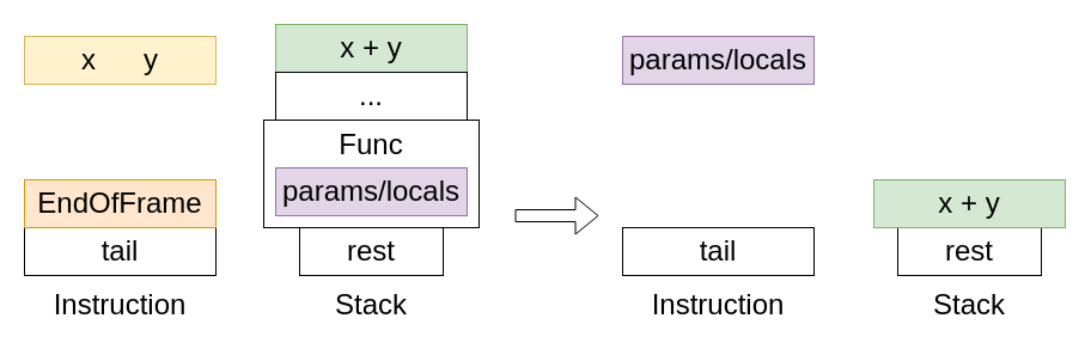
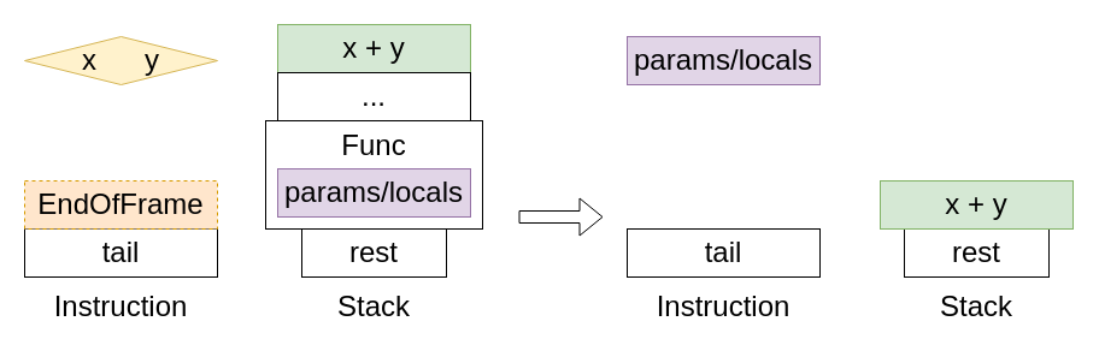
  <mxCell id="0" />
  <mxCell id="1" parent="0" />
  <mxCell id="2" value="Instruction" style="text;html=1;align=center;verticalAlign=middle;whiteSpace=wrap;rounded=0;fontSize=24;" parent="1" vertex="1"><mxGeometry x="530" y="240" width="140" height="30" as="geometry" /></mxCell>
  <mxCell id="3" value="Stack" style="text;html=1;align=center;verticalAlign=middle;whiteSpace=wrap;rounded=0;fontSize=24;" parent="1" vertex="1"><mxGeometry x="770" y="240" width="80" height="30" as="geometry" /></mxCell>
  <mxCell id="4" value="" style="shape=flexArrow;endArrow=classic;html=1;rounded=0;" parent="1" edge="1"><mxGeometry width="50" height="50" relative="1" as="geometry"><mxPoint x="430" y="180" as="sourcePoint" /><mxPoint x="500" y="180" as="targetPoint" /></mxGeometry></mxCell>
  <mxCell id="5" value="rest" style="rounded=0;whiteSpace=wrap;html=1;fontSize=24;" parent="1" vertex="1"><mxGeometry x="750" y="190" width="120" height="40" as="geometry" /></mxCell>
  <mxCell id="6" value="Func" style="rounded=0;whiteSpace=wrap;html=1;fontSize=24;verticalAlign=top;" parent="1" vertex="1"><mxGeometry x="220" y="100" width="180" height="90" as="geometry" /></mxCell>
  <mxCell id="7" value="Instruction" style="text;html=1;align=center;verticalAlign=middle;whiteSpace=wrap;rounded=0;fontSize=24;" parent="1" vertex="1"><mxGeometry x="30" y="240" width="140" height="30" as="geometry" /></mxCell>
  <mxCell id="8" value="Stack" style="text;html=1;align=center;verticalAlign=middle;whiteSpace=wrap;rounded=0;fontSize=24;" parent="1" vertex="1"><mxGeometry x="270" y="240" width="80" height="30" as="geometry" /></mxCell>
  <mxCell id="9" value="rest" style="rounded=0;whiteSpace=wrap;html=1;fontSize=24;" parent="1" vertex="1"><mxGeometry x="250" y="190" width="120" height="40" as="geometry" /></mxCell>
  <mxCell id="10" value="&lt;font style=&quot;font-size: 24px;&quot;&gt;tail&lt;/font&gt;" style="rounded=0;whiteSpace=wrap;html=1;fontSize=24;" parent="1" vertex="1"><mxGeometry x="20" y="190" width="160" height="40" as="geometry" /></mxCell>
  <mxCell id="11" value="params/locals" style="rounded=0;whiteSpace=wrap;html=1;fontSize=24;fillColor=#e1d5e7;strokeColor=#9673a6;" parent="1" vertex="1"><mxGeometry x="230" y="140" width="160" height="40" as="geometry" /></mxCell>
- <mxCell id="12" value="x&amp;nbsp; &amp;nbsp; &amp;nbsp; y" style="rounded=0;whiteSpace=wrap;html=1;fontSize=24;fillColor=#fff2cc;strokeColor=#d6b656;" parent="1" vertex="1"><mxGeometry x="20" y="30" width="160" height="40" as="geometry" /></mxCell>
- <mxCell id="13" value="&lt;span style=&quot;font-size: 24px;&quot;&gt;EndOfFrame&lt;/span&gt;" style="rounded=0;whiteSpace=wrap;html=1;fillColor=#ffe6cc;strokeColor=#d79b00;" parent="1" vertex="1"><mxGeometry x="20" y="150" width="160" height="40" as="geometry" /></mxCell>
+ <mxCell id="12" value="x&amp;nbsp; &amp;nbsp; &amp;nbsp; y" style="rhombus;whiteSpace=wrap;html=1;fontSize=24;fillColor=#fff2cc;strokeColor=#d6b656;" parent="1" vertex="1"><mxGeometry x="20" y="30" width="160" height="40" as="geometry" /></mxCell>
+ <mxCell id="13" value="&lt;span style=&quot;font-size: 24px;&quot;&gt;EndOfFrame&lt;/span&gt;" style="rounded=0;whiteSpace=wrap;html=1;fillColor=#ffe6cc;strokeColor=#d79b00;dashed=1;" parent="1" vertex="1"><mxGeometry x="20" y="150" width="160" height="40" as="geometry" /></mxCell>
  <mxCell id="14" value="&lt;font style=&quot;font-size: 24px;&quot;&gt;tail&lt;/font&gt;" style="rounded=0;whiteSpace=wrap;html=1;fontSize=24;" parent="1" vertex="1"><mxGeometry x="520" y="190" width="160" height="40" as="geometry" /></mxCell>
  <mxCell id="15" value="params/locals" style="rounded=0;whiteSpace=wrap;html=1;fontSize=24;fillColor=#e1d5e7;strokeColor=#9673a6;" vertex="1" parent="1"><mxGeometry x="520" y="30" width="160" height="40" as="geometry" /></mxCell>
  <mxCell id="16" value="x + y" style="rounded=0;whiteSpace=wrap;html=1;fontSize=24;fillColor=#d5e8d4;strokeColor=#82b366;" vertex="1" parent="1"><mxGeometry x="230" y="20" width="160" height="40" as="geometry" /></mxCell>
  <mxCell id="17" value="x + y" style="rounded=0;whiteSpace=wrap;html=1;fontSize=24;fillColor=#d5e8d4;strokeColor=#82b366;" vertex="1" parent="1"><mxGeometry x="730" y="150" width="160" height="40" as="geometry" /></mxCell>
  <mxCell id="18" value="..." style="rounded=0;whiteSpace=wrap;html=1;fontSize=24;" vertex="1" parent="1"><mxGeometry x="230" y="60" width="160" height="40" as="geometry" /></mxCell>
